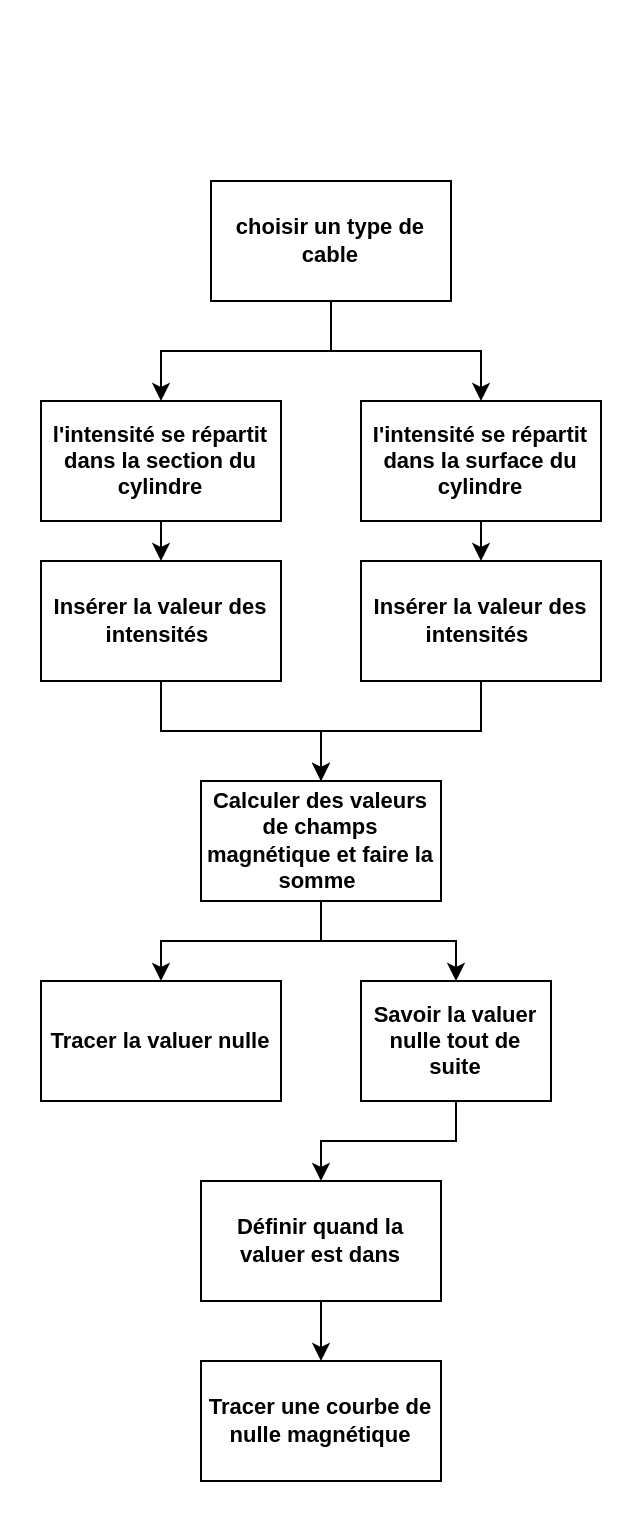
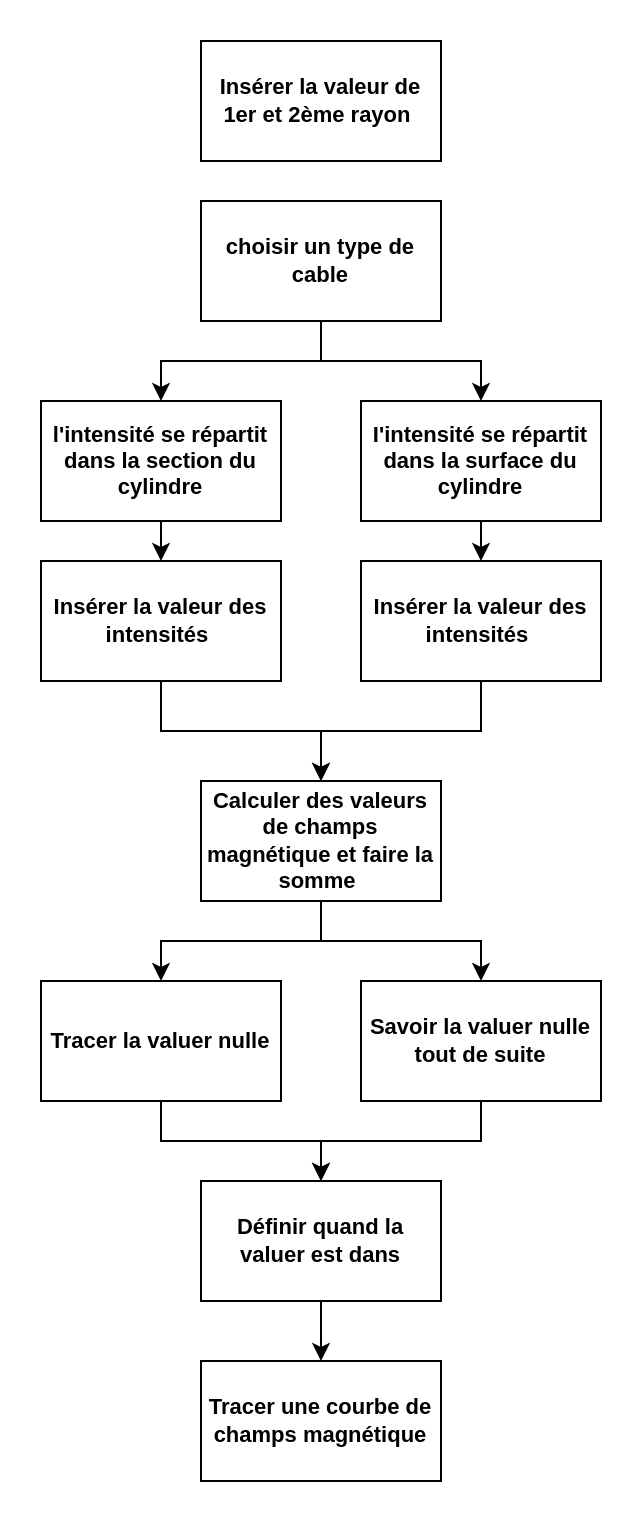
  <mxCell id="0" />
  <mxCell id="1" parent="0" />
+ <mxCell id="2" value="Insérer la valeur de 1er et 2ème rayon&amp;nbsp;" style="rounded=0;whiteSpace=wrap;html=1;fontFamily=Helvetica;fontStyle=1;fontSize=11;" vertex="1" parent="1"><mxGeometry x="100" y="20" width="120" height="60" as="geometry" /></mxCell>
  <mxCell id="3" style="edgeStyle=orthogonalEdgeStyle;rounded=0;orthogonalLoop=1;jettySize=auto;html=1;exitX=0.5;exitY=1;exitDx=0;exitDy=0;entryX=0.5;entryY=0;entryDx=0;entryDy=0;fontFamily=Helvetica;fontSize=11;" edge="1" parent="1" source="5" target="7"><mxGeometry relative="1" as="geometry" /></mxCell>
  <mxCell id="4" style="edgeStyle=orthogonalEdgeStyle;rounded=0;orthogonalLoop=1;jettySize=auto;html=1;exitX=0.5;exitY=1;exitDx=0;exitDy=0;entryX=0.5;entryY=0;entryDx=0;entryDy=0;fontFamily=Helvetica;fontSize=11;" edge="1" parent="1" source="5" target="9"><mxGeometry relative="1" as="geometry" /></mxCell>
- <mxCell id="5" value="choisir un type de cable" style="rounded=0;whiteSpace=wrap;html=1;fontFamily=Helvetica;fontStyle=1;fontSize=11;" vertex="1" parent="1"><mxGeometry x="105" y="90" width="120" height="60" as="geometry" /></mxCell>
+ <mxCell id="5" value="choisir un type de cable" style="rounded=0;whiteSpace=wrap;html=1;fontFamily=Helvetica;fontStyle=1;fontSize=11;" vertex="1" parent="1"><mxGeometry x="100" y="100" width="120" height="60" as="geometry" /></mxCell>
  <mxCell id="6" style="edgeStyle=orthogonalEdgeStyle;rounded=0;orthogonalLoop=1;jettySize=auto;html=1;exitX=0.5;exitY=1;exitDx=0;exitDy=0;entryX=0.5;entryY=0;entryDx=0;entryDy=0;fontFamily=Helvetica;fontSize=11;" edge="1" parent="1" source="7" target="11"><mxGeometry relative="1" as="geometry" /></mxCell>
  <mxCell id="7" value="&lt;h5 style=&quot;font-size: 11px;&quot;&gt;&lt;span style=&quot;font-size: 11px;&quot;&gt;&lt;font style=&quot;font-size: 11px;&quot;&gt;l'intensité se répartit dans la section du cylindre&lt;/font&gt;&lt;/span&gt;&lt;/h5&gt;&lt;span style=&quot;font-size: 11px;&quot;&gt;&lt;/span&gt;" style="rounded=0;whiteSpace=wrap;html=1;fontFamily=Helvetica;fontStyle=1;fontSize=11;" vertex="1" parent="1"><mxGeometry x="20" y="200" width="120" height="60" as="geometry" /></mxCell>
  <mxCell id="8" style="edgeStyle=orthogonalEdgeStyle;rounded=0;orthogonalLoop=1;jettySize=auto;html=1;exitX=0.5;exitY=1;exitDx=0;exitDy=0;entryX=0.5;entryY=0;entryDx=0;entryDy=0;fontFamily=Helvetica;fontSize=11;" edge="1" parent="1" source="9" target="13"><mxGeometry relative="1" as="geometry" /></mxCell>
  <mxCell id="9" value="&lt;span style=&quot;font-size: 11px&quot;&gt;I'intensité se répartit dans la surface du cylindre&lt;/span&gt;&lt;span style=&quot;font-size: 11px&quot;&gt;&lt;/span&gt;" style="rounded=0;whiteSpace=wrap;html=1;fontFamily=Helvetica;fontStyle=1;fontSize=11;" vertex="1" parent="1"><mxGeometry x="180" y="200" width="120" height="60" as="geometry" /></mxCell>
  <mxCell id="10" style="edgeStyle=orthogonalEdgeStyle;rounded=0;orthogonalLoop=1;jettySize=auto;html=1;exitX=0.5;exitY=1;exitDx=0;exitDy=0;entryX=0.5;entryY=0;entryDx=0;entryDy=0;fontFamily=Helvetica;fontSize=11;" edge="1" parent="1" source="11" target="16"><mxGeometry relative="1" as="geometry" /></mxCell>
  <mxCell id="11" value="Insérer la valeur des intensités&amp;nbsp;" style="rounded=0;whiteSpace=wrap;html=1;fontFamily=Helvetica;fontStyle=1;fontSize=11;" vertex="1" parent="1"><mxGeometry x="20" y="280" width="120" height="60" as="geometry" /></mxCell>
  <mxCell id="12" style="edgeStyle=orthogonalEdgeStyle;rounded=0;orthogonalLoop=1;jettySize=auto;html=1;exitX=0.5;exitY=1;exitDx=0;exitDy=0;entryX=0.5;entryY=0;entryDx=0;entryDy=0;fontFamily=Helvetica;fontSize=11;" edge="1" parent="1" source="13" target="16"><mxGeometry relative="1" as="geometry" /></mxCell>
  <mxCell id="13" value="Insérer la valeur des intensités&amp;nbsp;" style="rounded=0;whiteSpace=wrap;html=1;fontFamily=Helvetica;fontStyle=1;fontSize=11;" vertex="1" parent="1"><mxGeometry x="180" y="280" width="120" height="60" as="geometry" /></mxCell>
  <mxCell id="14" style="edgeStyle=orthogonalEdgeStyle;rounded=0;orthogonalLoop=1;jettySize=auto;html=1;exitX=0.5;exitY=1;exitDx=0;exitDy=0;entryX=0.5;entryY=0;entryDx=0;entryDy=0;fontFamily=Helvetica;fontSize=11;" edge="1" parent="1" source="16" target="18"><mxGeometry relative="1" as="geometry" /></mxCell>
  <mxCell id="15" style="edgeStyle=orthogonalEdgeStyle;rounded=0;orthogonalLoop=1;jettySize=auto;html=1;exitX=0.5;exitY=1;exitDx=0;exitDy=0;entryX=0.5;entryY=0;entryDx=0;entryDy=0;fontFamily=Helvetica;fontSize=11;" edge="1" parent="1" source="16" target="20"><mxGeometry relative="1" as="geometry" /></mxCell>
  <mxCell id="16" value="Calculer des valeurs de champs magnétique et faire la somme&amp;nbsp;" style="rounded=0;whiteSpace=wrap;html=1;fontFamily=Helvetica;fontStyle=1;fontSize=11;" vertex="1" parent="1"><mxGeometry x="100" y="390" width="120" height="60" as="geometry" /></mxCell>
+ <mxCell id="17" style="edgeStyle=orthogonalEdgeStyle;rounded=0;orthogonalLoop=1;jettySize=auto;html=1;exitX=0.5;exitY=1;exitDx=0;exitDy=0;entryX=0.5;entryY=0;entryDx=0;entryDy=0;fontFamily=Helvetica;fontSize=11;" edge="1" parent="1" source="18" target="22"><mxGeometry relative="1" as="geometry" /></mxCell>
  <mxCell id="18" value="Tracer la valuer nulle" style="rounded=0;whiteSpace=wrap;html=1;fontFamily=Helvetica;fontStyle=1;fontSize=11;" vertex="1" parent="1"><mxGeometry x="20" y="490" width="120" height="60" as="geometry" /></mxCell>
  <mxCell id="19" style="edgeStyle=orthogonalEdgeStyle;rounded=0;orthogonalLoop=1;jettySize=auto;html=1;exitX=0.5;exitY=1;exitDx=0;exitDy=0;fontFamily=Helvetica;fontSize=11;entryX=0.5;entryY=0;entryDx=0;entryDy=0;" edge="1" parent="1" source="20" target="22"><mxGeometry relative="1" as="geometry"><mxPoint x="160" y="570" as="targetPoint" /></mxGeometry></mxCell>
- <mxCell id="20" value="Savoir la valuer nulle tout de suite" style="rounded=0;whiteSpace=wrap;html=1;fontFamily=Helvetica;fontStyle=1;fontSize=11;" vertex="1" parent="1"><mxGeometry x="180" y="490" width="95" height="60" as="geometry" /></mxCell>
+ <mxCell id="20" value="Savoir la valuer nulle tout de suite" style="rounded=0;whiteSpace=wrap;html=1;fontFamily=Helvetica;fontStyle=1;fontSize=11;" vertex="1" parent="1"><mxGeometry x="180" y="490" width="120" height="60" as="geometry" /></mxCell>
  <mxCell id="21" style="edgeStyle=orthogonalEdgeStyle;rounded=0;orthogonalLoop=1;jettySize=auto;html=1;exitX=0.5;exitY=1;exitDx=0;exitDy=0;entryX=0.5;entryY=0;entryDx=0;entryDy=0;fontFamily=Helvetica;fontSize=11;" edge="1" parent="1" source="22" target="23"><mxGeometry relative="1" as="geometry" /></mxCell>
  <mxCell id="22" value="Définir quand la valuer est dans" style="rounded=0;whiteSpace=wrap;html=1;fontFamily=Helvetica;fontStyle=1;fontSize=11;" vertex="1" parent="1"><mxGeometry x="100" y="590" width="120" height="60" as="geometry" /></mxCell>
- <mxCell id="23" value="Tracer une courbe de nulle magnétique" style="rounded=0;whiteSpace=wrap;html=1;fontFamily=Helvetica;fontStyle=1;fontSize=11;" vertex="1" parent="1"><mxGeometry x="100" y="680" width="120" height="60" as="geometry" /></mxCell>
+ <mxCell id="23" value="Tracer une courbe de champs magnétique" style="rounded=0;whiteSpace=wrap;html=1;fontFamily=Helvetica;fontStyle=1;fontSize=11;" vertex="1" parent="1"><mxGeometry x="100" y="680" width="120" height="60" as="geometry" /></mxCell>
